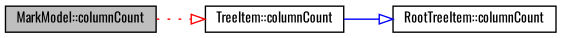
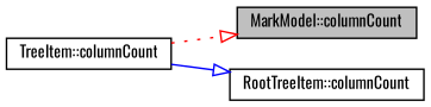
  digraph {
    fontname=Oswald
    rankdir=LR
    node [color=black fillcolor=white fontname=Oswald fontsize=10 shape=record style=filled]
    edge [arrowhead=onormal fontname=Oswald fontsize=10 labelfontname=Helvetica labelfontsize=10]
    n1 [fillcolor=grey75 fontcolor=black height=0.2 label="MarkModel::columnCount" width=0.4]
    n2 [height=0.2 label="TreeItem::columnCount" width=0.4]
    n3 [height=0.2 label="RootTreeItem::columnCount" width=0.4]
-   n1 -> n2 [color=red style=dotted]
+   n2 -> n1 [color=red style=dotted]
    n2 -> n3 [color=blue style=solid]
  }
